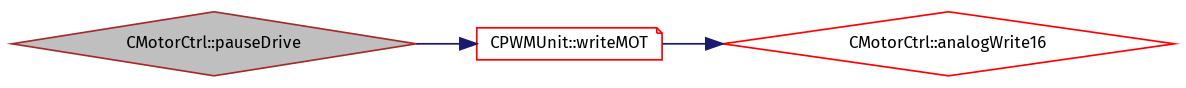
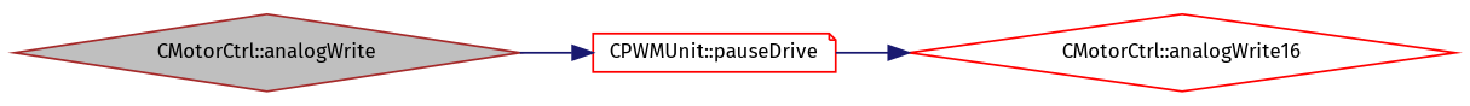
  digraph {
    fontname="Fira Sans"
    rankdir=LR
    node [color=red fontname="Fira Sans" fontsize=10 shape=diamond]
    edge [color=midnightblue fontname="Fira Sans" fontsize=10 labelfontname=Helvetica labelfontsize=10 style=solid]
-   n1 [color=brown fillcolor=grey75 fontcolor=black height=0.2 label="CMotorCtrl::pauseDrive" style=filled width=0.4]
-   n2 [height=0.2 label="CPWMUnit::writeMOT" shape=note width=0.4]
+   n1 [color=brown fillcolor=grey75 fontcolor=black height=0.2 label="CMotorCtrl::analogWrite" style=filled width=0.4]
+   n2 [height=0.2 label="CPWMUnit::pauseDrive" shape=note width=0.4]
    n3 [height=0.2 label="CMotorCtrl::analogWrite16" width=0.4]
    n1 -> n2
    n2 -> n3
  }
